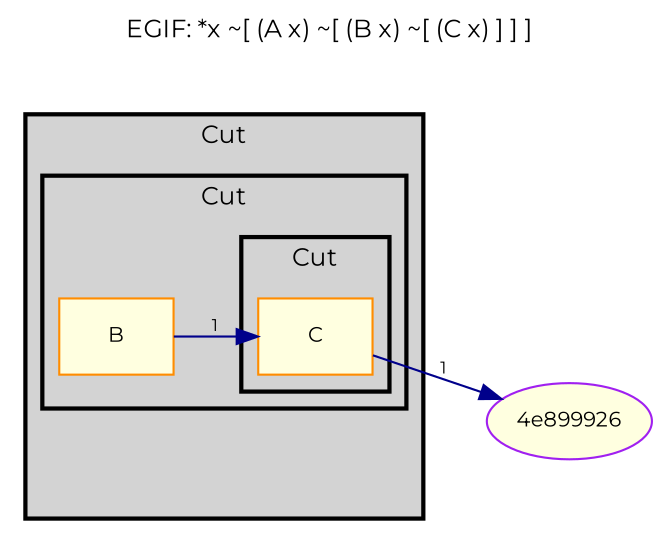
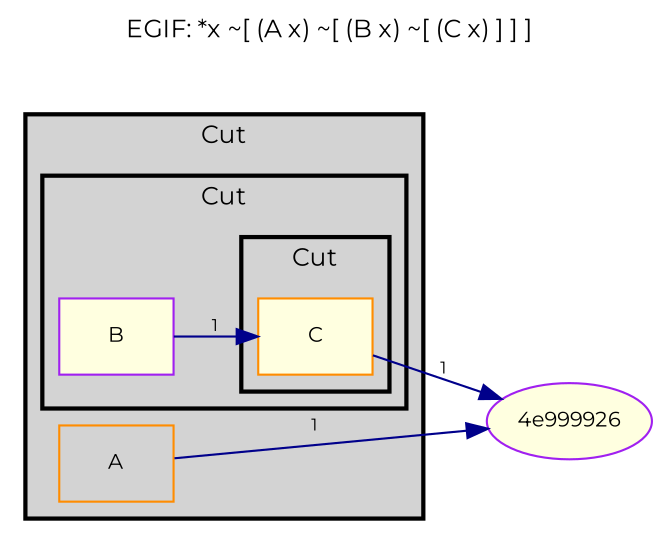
  digraph {
    compound=true
    fontname=Montserrat
    fontsize=12
    label="EGIF: *x ~[ (A x) ~[ (B x) ~[ (C x) ] ] ]"
    labelloc=t
    rankdir=LR
    node [color=darkorange fillcolor=lightyellow fontname=Montserrat fontsize=10 shape=box style=filled]
    edge [color=darkblue fontname=Montserrat fontsize=8]
    n1 [label=C]
-   n2 [label=B]
-   n4 [color=purple label="4e899926" shape=ellipse]
+   n2 [color=purple label=B]
+   n3 [fillcolor=lightgrey label=A]
+   n4 [color=purple label="4e999926" shape=ellipse]
    subgraph cluster_1 {
      color=black
      fillcolor=lightgray
      label=Cut
      penwidth=2
      style=filled
+     n3
      subgraph cluster_2 {
        color=black
        fillcolor=lightgray
        label=Cut
        penwidth=2
        style=filled
        n2
        subgraph cluster_3 {
          color=black
          fillcolor=lightgray
          label=Cut
          penwidth=2
          style=filled
          n1
        }
      }
    }
    n1 -> n4 [label=1]
    n2 -> n1 [label=1]
+   n3 -> n4 [label=1]
  }
